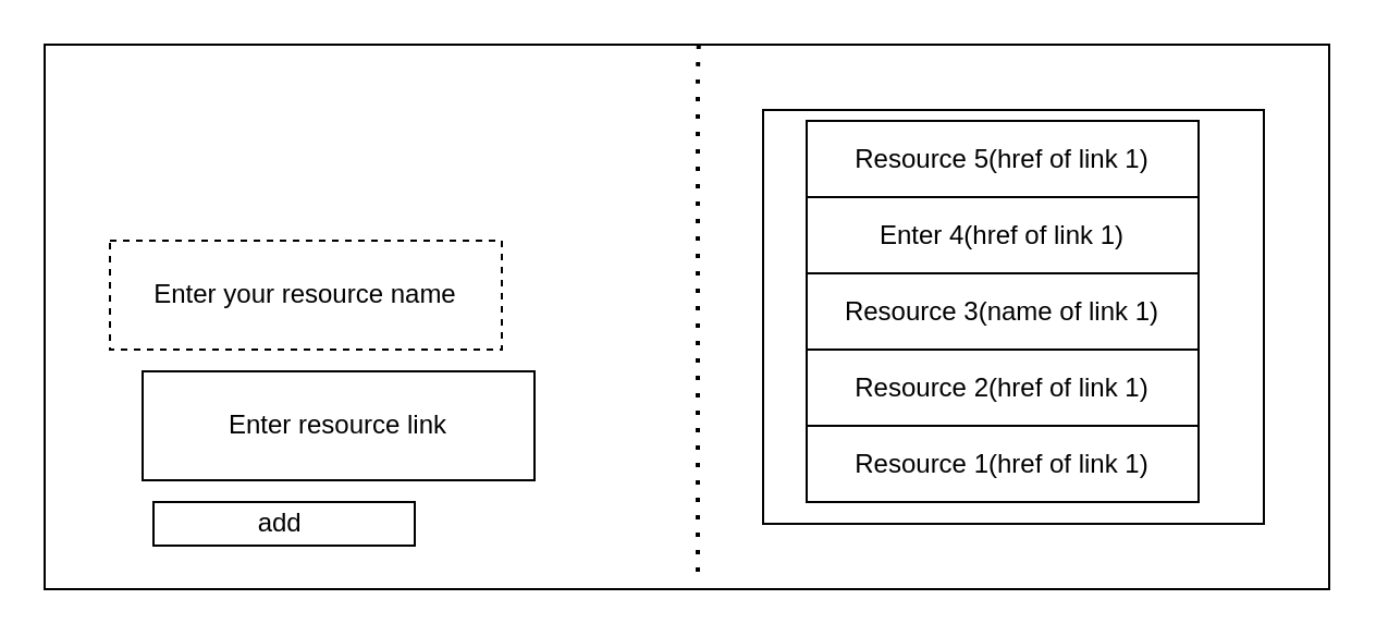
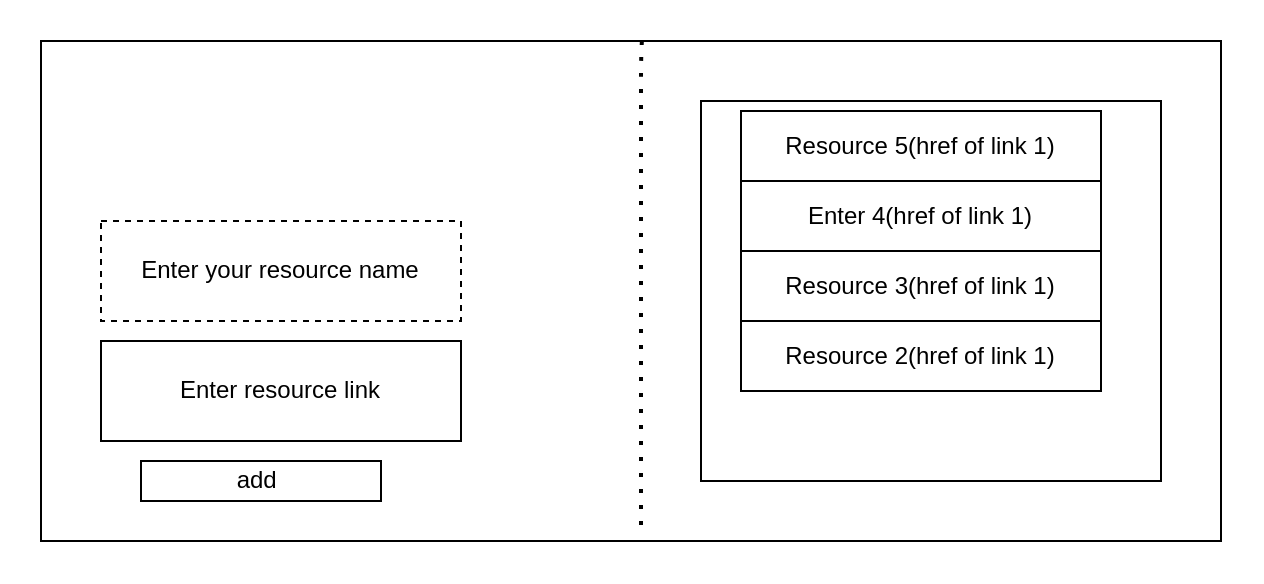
  <mxCell id="0" />
  <mxCell id="1" parent="0" />
  <mxCell id="2" value="" style="rounded=0;whiteSpace=wrap;html=1;" vertex="1" parent="1"><mxGeometry x="20" y="20" width="590" height="250" as="geometry" /></mxCell>
  <mxCell id="3" value="Enter your resource name" style="rounded=0;whiteSpace=wrap;html=1;dashed=1;" vertex="1" parent="1"><mxGeometry x="50" y="110" width="180" height="50" as="geometry" /></mxCell>
- <mxCell id="4" value="Enter resource link" style="rounded=0;whiteSpace=wrap;html=1;" vertex="1" parent="1"><mxGeometry x="65" y="170" width="180" height="50" as="geometry" /></mxCell>
+ <mxCell id="4" value="Enter resource link" style="rounded=0;whiteSpace=wrap;html=1;" vertex="1" parent="1"><mxGeometry x="50" y="170" width="180" height="50" as="geometry" /></mxCell>
  <mxCell id="5" value="add&amp;nbsp;" style="rounded=0;whiteSpace=wrap;html=1;" vertex="1" parent="1"><mxGeometry x="70" y="230" width="120" height="20" as="geometry" /></mxCell>
  <mxCell id="6" value="" style="endArrow=none;dashed=1;html=1;dashPattern=1 3;strokeWidth=2;" edge="1" parent="1" source="2"><mxGeometry width="50" height="50" relative="1" as="geometry"><mxPoint x="290" y="180" as="sourcePoint" /><mxPoint x="320" y="140" as="targetPoint" /><Array as="points"><mxPoint x="320" y="30" /><mxPoint x="320" y="270" /></Array></mxGeometry></mxCell>
  <mxCell id="7" value="" style="rounded=0;whiteSpace=wrap;html=1;" vertex="1" parent="1"><mxGeometry x="350" y="50" width="230" height="190" as="geometry" /></mxCell>
- <mxCell id="8" value="Resource 1(href of link 1)" style="rounded=0;whiteSpace=wrap;html=1;" vertex="1" parent="1"><mxGeometry x="370" y="195" width="180" height="35" as="geometry" /></mxCell>
  <mxCell id="9" value="Resource 2(href of link 1)" style="rounded=0;whiteSpace=wrap;html=1;" vertex="1" parent="1"><mxGeometry x="370" y="160" width="180" height="35" as="geometry" /></mxCell>
- <mxCell id="10" value="Resource 3(name of link 1)" style="rounded=0;whiteSpace=wrap;html=1;" vertex="1" parent="1"><mxGeometry x="370" y="125" width="180" height="35" as="geometry" /></mxCell>
+ <mxCell id="10" value="Resource 3(href of link 1)" style="rounded=0;whiteSpace=wrap;html=1;" vertex="1" parent="1"><mxGeometry x="370" y="125" width="180" height="35" as="geometry" /></mxCell>
  <mxCell id="11" value="Enter 4(href of link 1)" style="rounded=0;whiteSpace=wrap;html=1;" vertex="1" parent="1"><mxGeometry x="370" y="90" width="180" height="35" as="geometry" /></mxCell>
  <mxCell id="12" value="Resource 5(href of link 1)" style="rounded=0;whiteSpace=wrap;html=1;" vertex="1" parent="1"><mxGeometry x="370" y="55" width="180" height="35" as="geometry" /></mxCell>
